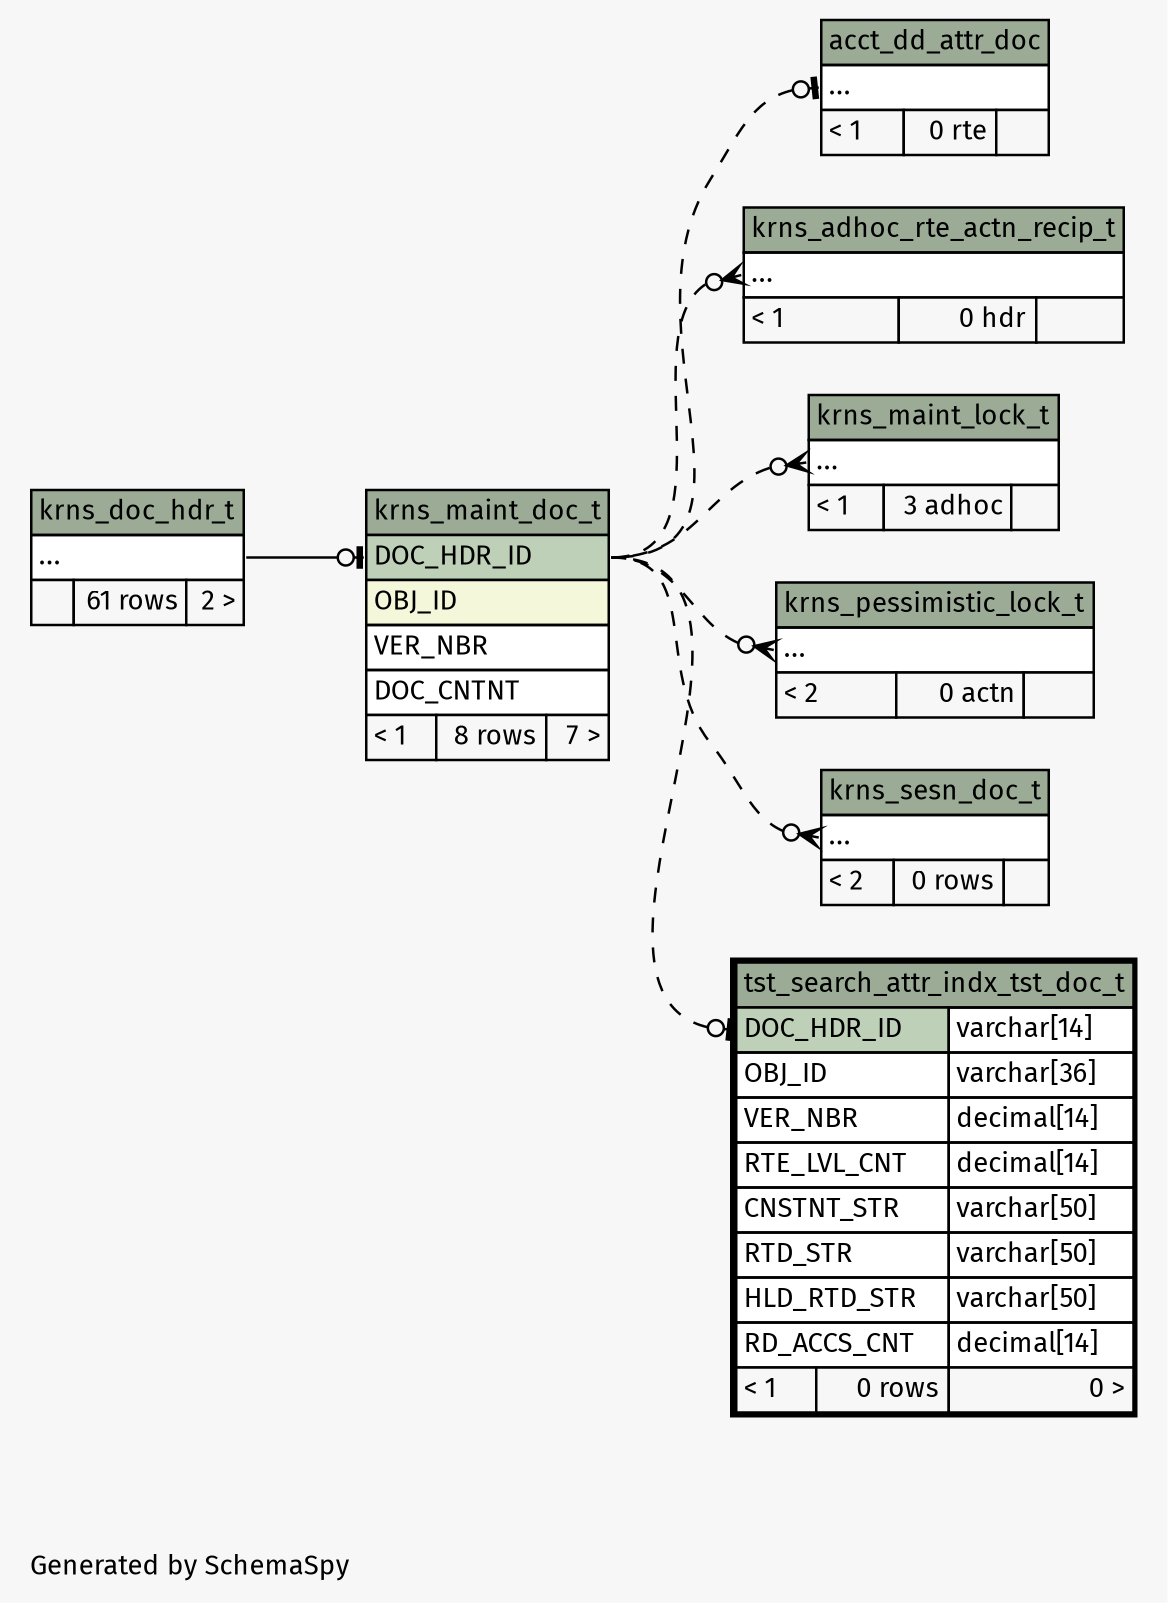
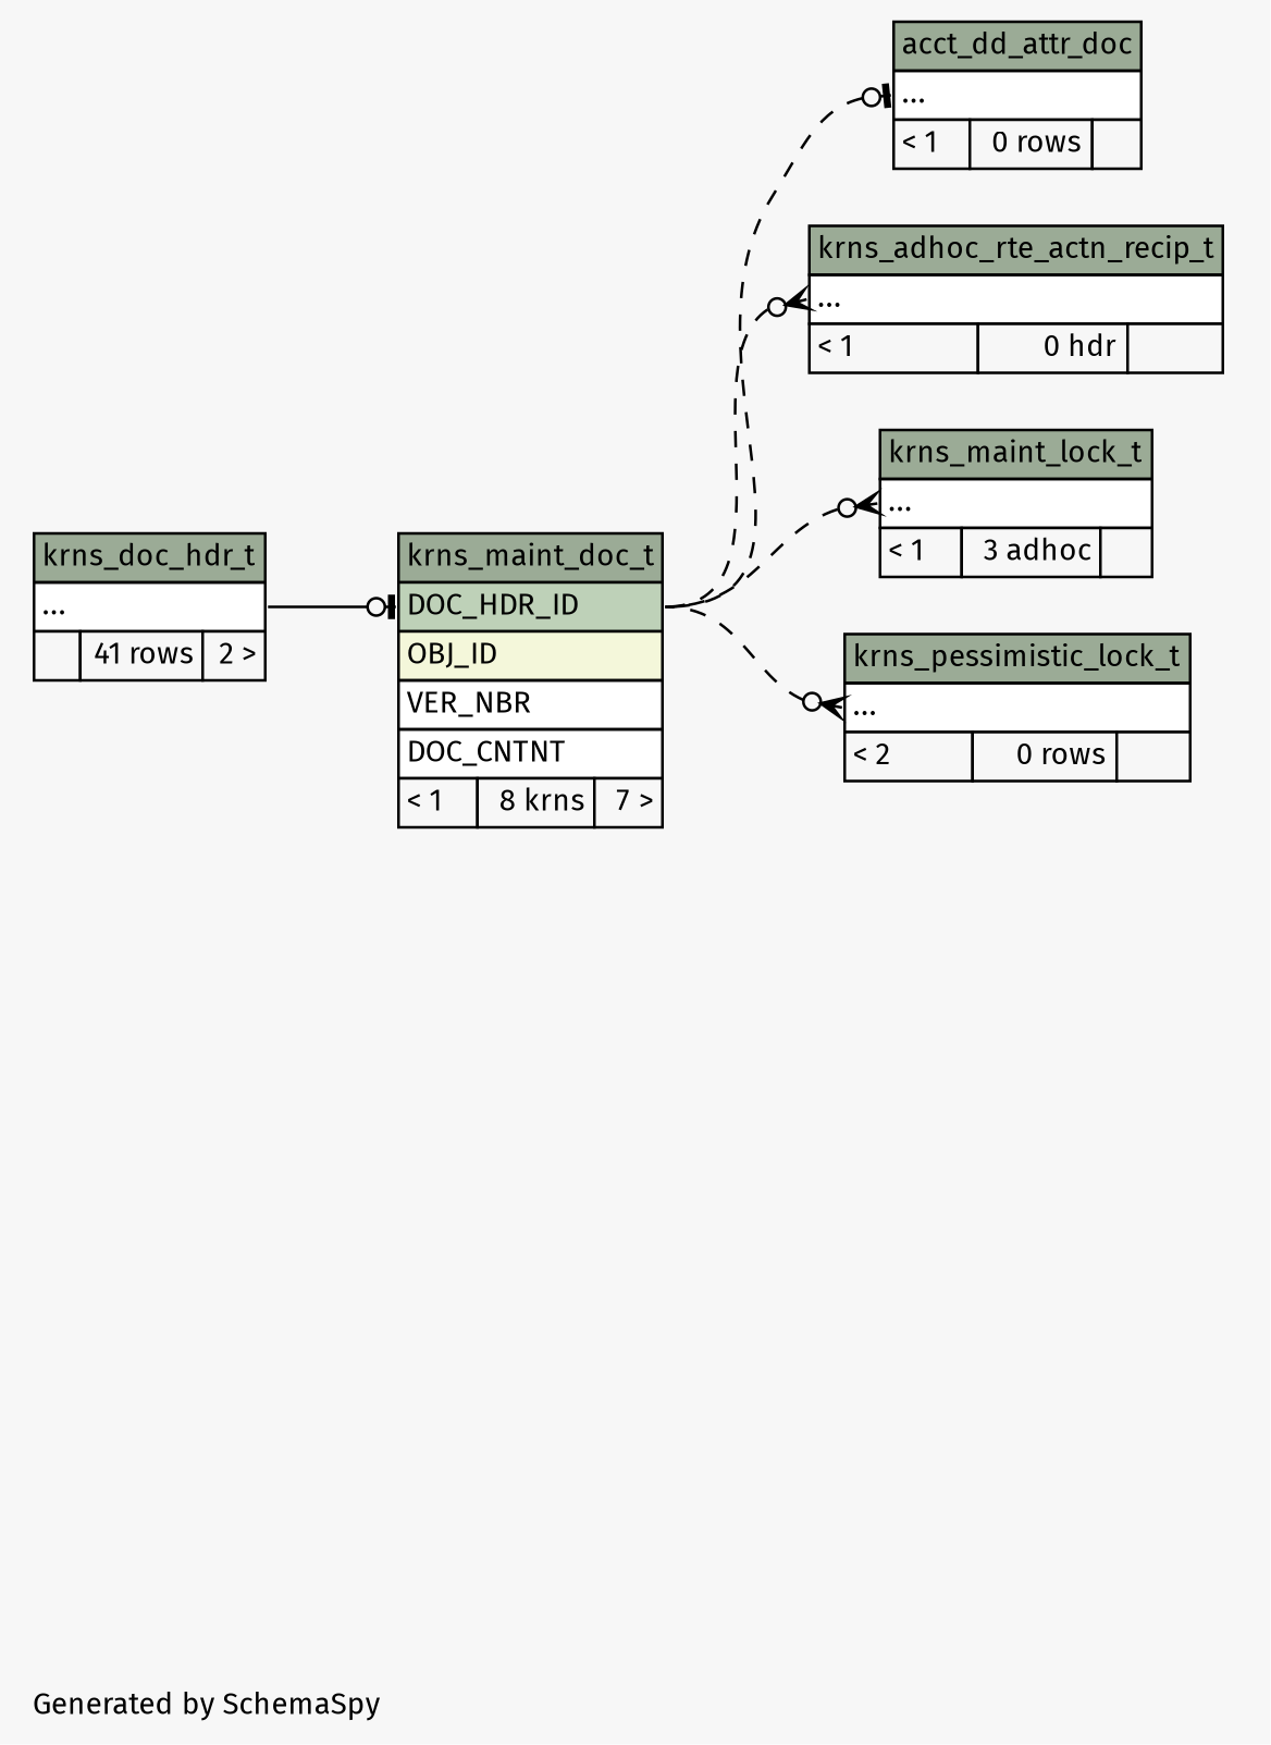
  digraph {
    bgcolor="#f7f7f7"
    fontname="Fira Sans"
    fontsize=11
    label="\nGenerated by SchemaSpy"
    labeljust=l
    nodesep=0.18
    rankdir=RL
    ranksep=0.46
    node [fontname="Fira Sans" fontsize=11 shape=plaintext]
    edge [arrowhead=none arrowsize=0.8 arrowtail=crowodot dir=back fontname="Fira Sans" headport="DOC_HDR_ID:e" style=dashed tailport="elipses:w"]
-   n1 [label=<     <TABLE BORDER="0" CELLBORDER="1" CELLSPACING="0" BGCOLOR="#ffffff">       <TR><TD COLSPAN="3" BGCOLOR="#9bab96" ALIGN="CENTER">acct_dd_attr_doc</TD></TR>       <TR><TD PORT="elipses" COLSPAN="3" ALIGN="LEFT">...</TD></TR>       <TR><TD ALIGN="LEFT" BGCOLOR="#f7f7f7">&lt; 1</TD><TD ALIGN="RIGHT" BGCOLOR="#f7f7f7">0 rte</TD><TD ALIGN="RIGHT" BGCOLOR="#f7f7f7">  </TD></TR>     </TABLE>>]
-   n2 [label=<     <TABLE BORDER="0" CELLBORDER="1" CELLSPACING="0" BGCOLOR="#ffffff">       <TR><TD COLSPAN="3" BGCOLOR="#9bab96" ALIGN="CENTER">krns_maint_doc_t</TD></TR>       <TR><TD PORT="DOC_HDR_ID" COLSPAN="3" BGCOLOR="#bed1b8" ALIGN="LEFT">DOC_HDR_ID</TD></TR>       <TR><TD PORT="OBJ_ID" COLSPAN="3" BGCOLOR="#f4f7da" ALIGN="LEFT">OBJ_ID</TD></TR>       <TR><TD PORT="VER_NBR" COLSPAN="3" ALIGN="LEFT">VER_NBR</TD></TR>       <TR><TD PORT="DOC_CNTNT" COLSPAN="3" ALIGN="LEFT">DOC_CNTNT</TD></TR>       <TR><TD ALIGN="LEFT" BGCOLOR="#f7f7f7">&lt; 1</TD><TD ALIGN="RIGHT" BGCOLOR="#f7f7f7">8 rows</TD><TD ALIGN="RIGHT" BGCOLOR="#f7f7f7">7 &gt;</TD></TR>     </TABLE>>]
-   n3 [label=<     <TABLE BORDER="0" CELLBORDER="1" CELLSPACING="0" BGCOLOR="#ffffff">       <TR><TD COLSPAN="3" BGCOLOR="#9bab96" ALIGN="CENTER">krns_doc_hdr_t</TD></TR>       <TR><TD PORT="elipses" COLSPAN="3" ALIGN="LEFT">...</TD></TR>       <TR><TD ALIGN="LEFT" BGCOLOR="#f7f7f7">  </TD><TD ALIGN="RIGHT" BGCOLOR="#f7f7f7">61 rows</TD><TD ALIGN="RIGHT" BGCOLOR="#f7f7f7">2 &gt;</TD></TR>     </TABLE>>]
+   n1 [label=<     <TABLE BORDER="0" CELLBORDER="1" CELLSPACING="0" BGCOLOR="#ffffff">       <TR><TD COLSPAN="3" BGCOLOR="#9bab96" ALIGN="CENTER">acct_dd_attr_doc</TD></TR>       <TR><TD PORT="elipses" COLSPAN="3" ALIGN="LEFT">...</TD></TR>       <TR><TD ALIGN="LEFT" BGCOLOR="#f7f7f7">&lt; 1</TD><TD ALIGN="RIGHT" BGCOLOR="#f7f7f7">0 rows</TD><TD ALIGN="RIGHT" BGCOLOR="#f7f7f7">  </TD></TR>     </TABLE>>]
+   n2 [label=<     <TABLE BORDER="0" CELLBORDER="1" CELLSPACING="0" BGCOLOR="#ffffff">       <TR><TD COLSPAN="3" BGCOLOR="#9bab96" ALIGN="CENTER">krns_maint_doc_t</TD></TR>       <TR><TD PORT="DOC_HDR_ID" COLSPAN="3" BGCOLOR="#bed1b8" ALIGN="LEFT">DOC_HDR_ID</TD></TR>       <TR><TD PORT="OBJ_ID" COLSPAN="3" BGCOLOR="#f4f7da" ALIGN="LEFT">OBJ_ID</TD></TR>       <TR><TD PORT="VER_NBR" COLSPAN="3" ALIGN="LEFT">VER_NBR</TD></TR>       <TR><TD PORT="DOC_CNTNT" COLSPAN="3" ALIGN="LEFT">DOC_CNTNT</TD></TR>       <TR><TD ALIGN="LEFT" BGCOLOR="#f7f7f7">&lt; 1</TD><TD ALIGN="RIGHT" BGCOLOR="#f7f7f7">8 krns</TD><TD ALIGN="RIGHT" BGCOLOR="#f7f7f7">7 &gt;</TD></TR>     </TABLE>>]
+   n3 [label=<     <TABLE BORDER="0" CELLBORDER="1" CELLSPACING="0" BGCOLOR="#ffffff">       <TR><TD COLSPAN="3" BGCOLOR="#9bab96" ALIGN="CENTER">krns_doc_hdr_t</TD></TR>       <TR><TD PORT="elipses" COLSPAN="3" ALIGN="LEFT">...</TD></TR>       <TR><TD ALIGN="LEFT" BGCOLOR="#f7f7f7">  </TD><TD ALIGN="RIGHT" BGCOLOR="#f7f7f7">41 rows</TD><TD ALIGN="RIGHT" BGCOLOR="#f7f7f7">2 &gt;</TD></TR>     </TABLE>>]
    n4 [label=<     <TABLE BORDER="0" CELLBORDER="1" CELLSPACING="0" BGCOLOR="#ffffff">       <TR><TD COLSPAN="3" BGCOLOR="#9bab96" ALIGN="CENTER">krns_adhoc_rte_actn_recip_t</TD></TR>       <TR><TD PORT="elipses" COLSPAN="3" ALIGN="LEFT">...</TD></TR>       <TR><TD ALIGN="LEFT" BGCOLOR="#f7f7f7">&lt; 1</TD><TD ALIGN="RIGHT" BGCOLOR="#f7f7f7">0 hdr</TD><TD ALIGN="RIGHT" BGCOLOR="#f7f7f7">  </TD></TR>     </TABLE>>]
    n5 [label=<     <TABLE BORDER="0" CELLBORDER="1" CELLSPACING="0" BGCOLOR="#ffffff">       <TR><TD COLSPAN="3" BGCOLOR="#9bab96" ALIGN="CENTER">krns_maint_lock_t</TD></TR>       <TR><TD PORT="elipses" COLSPAN="3" ALIGN="LEFT">...</TD></TR>       <TR><TD ALIGN="LEFT" BGCOLOR="#f7f7f7">&lt; 1</TD><TD ALIGN="RIGHT" BGCOLOR="#f7f7f7">3 adhoc</TD><TD ALIGN="RIGHT" BGCOLOR="#f7f7f7">  </TD></TR>     </TABLE>>]
-   n6 [label=<     <TABLE BORDER="0" CELLBORDER="1" CELLSPACING="0" BGCOLOR="#ffffff">       <TR><TD COLSPAN="3" BGCOLOR="#9bab96" ALIGN="CENTER">krns_pessimistic_lock_t</TD></TR>       <TR><TD PORT="elipses" COLSPAN="3" ALIGN="LEFT">...</TD></TR>       <TR><TD ALIGN="LEFT" BGCOLOR="#f7f7f7">&lt; 2</TD><TD ALIGN="RIGHT" BGCOLOR="#f7f7f7">0 actn</TD><TD ALIGN="RIGHT" BGCOLOR="#f7f7f7">  </TD></TR>     </TABLE>>]
-   n7 [label=<     <TABLE BORDER="0" CELLBORDER="1" CELLSPACING="0" BGCOLOR="#ffffff">       <TR><TD COLSPAN="3" BGCOLOR="#9bab96" ALIGN="CENTER">krns_sesn_doc_t</TD></TR>       <TR><TD PORT="elipses" COLSPAN="3" ALIGN="LEFT">...</TD></TR>       <TR><TD ALIGN="LEFT" BGCOLOR="#f7f7f7">&lt; 2</TD><TD ALIGN="RIGHT" BGCOLOR="#f7f7f7">0 rows</TD><TD ALIGN="RIGHT" BGCOLOR="#f7f7f7">  </TD></TR>     </TABLE>>]
-   n8 [label=<     <TABLE BORDER="2" CELLBORDER="1" CELLSPACING="0" BGCOLOR="#ffffff">       <TR><TD COLSPAN="3" BGCOLOR="#9bab96" ALIGN="CENTER">tst_search_attr_indx_tst_doc_t</TD></TR>       <TR><TD PORT="DOC_HDR_ID" COLSPAN="2" BGCOLOR="#bed1b8" ALIGN="LEFT">DOC_HDR_ID</TD><TD PORT="DOC_HDR_ID.type" ALIGN="LEFT">varchar[14]</TD></TR>       <TR><TD PORT="OBJ_ID" COLSPAN="2" ALIGN="LEFT">OBJ_ID</TD><TD PORT="OBJ_ID.type" ALIGN="LEFT">varchar[36]</TD></TR>       <TR><TD PORT="VER_NBR" COLSPAN="2" ALIGN="LEFT">VER_NBR</TD><TD PORT="VER_NBR.type" ALIGN="LEFT">decimal[14]</TD></TR>       <TR><TD PORT="RTE_LVL_CNT" COLSPAN="2" ALIGN="LEFT">RTE_LVL_CNT</TD><TD PORT="RTE_LVL_CNT.type" ALIGN="LEFT">decimal[14]</TD></TR>       <TR><TD PORT="CNSTNT_STR" COLSPAN="2" ALIGN="LEFT">CNSTNT_STR</TD><TD PORT="CNSTNT_STR.type" ALIGN="LEFT">varchar[50]</TD></TR>       <TR><TD PORT="RTD_STR" COLSPAN="2" ALIGN="LEFT">RTD_STR</TD><TD PORT="RTD_STR.type" ALIGN="LEFT">varchar[50]</TD></TR>       <TR><TD PORT="HLD_RTD_STR" COLSPAN="2" ALIGN="LEFT">HLD_RTD_STR</TD><TD PORT="HLD_RTD_STR.type" ALIGN="LEFT">varchar[50]</TD></TR>       <TR><TD PORT="RD_ACCS_CNT" COLSPAN="2" ALIGN="LEFT">RD_ACCS_CNT</TD><TD PORT="RD_ACCS_CNT.type" ALIGN="LEFT">decimal[14]</TD></TR>       <TR><TD ALIGN="LEFT" BGCOLOR="#f7f7f7">&lt; 1</TD><TD ALIGN="RIGHT" BGCOLOR="#f7f7f7">0 rows</TD><TD ALIGN="RIGHT" BGCOLOR="#f7f7f7">0 &gt;</TD></TR>     </TABLE>>]
+   n6 [label=<     <TABLE BORDER="0" CELLBORDER="1" CELLSPACING="0" BGCOLOR="#ffffff">       <TR><TD COLSPAN="3" BGCOLOR="#9bab96" ALIGN="CENTER">krns_pessimistic_lock_t</TD></TR>       <TR><TD PORT="elipses" COLSPAN="3" ALIGN="LEFT">...</TD></TR>       <TR><TD ALIGN="LEFT" BGCOLOR="#f7f7f7">&lt; 2</TD><TD ALIGN="RIGHT" BGCOLOR="#f7f7f7">0 rows</TD><TD ALIGN="RIGHT" BGCOLOR="#f7f7f7">  </TD></TR>     </TABLE>>]
    n1 -> n2 [arrowtail=teeodot]
    n2 -> n3 [arrowtail=teeodot headport="elipses:e" tailport="DOC_HDR_ID:w" style=""]
    n4 -> n2
    n5 -> n2
    n6 -> n2
-   n7 -> n2
-   n8 -> n2 [arrowtail=teeodot tailport="DOC_HDR_ID:w"]
  }
